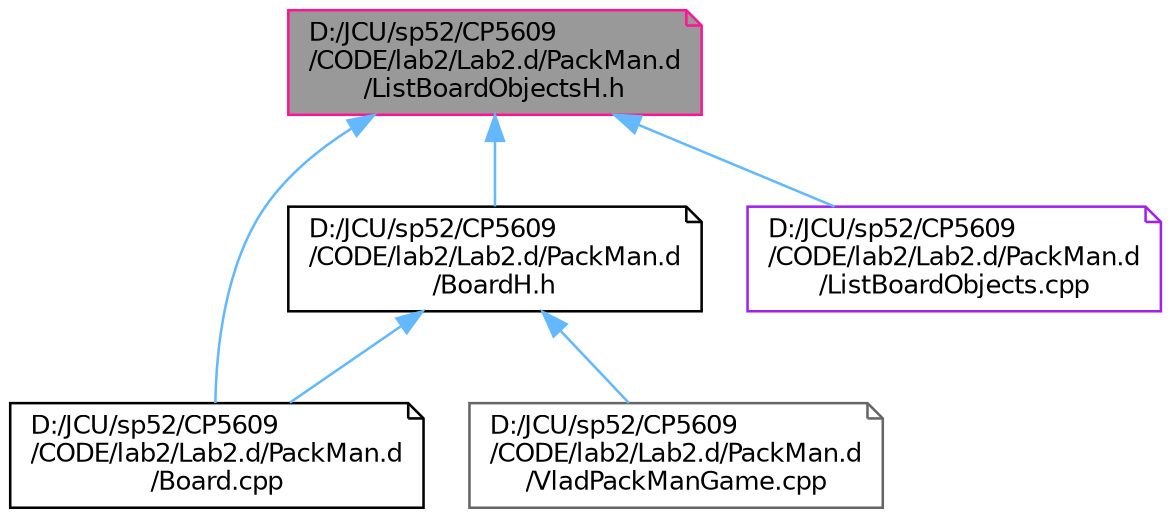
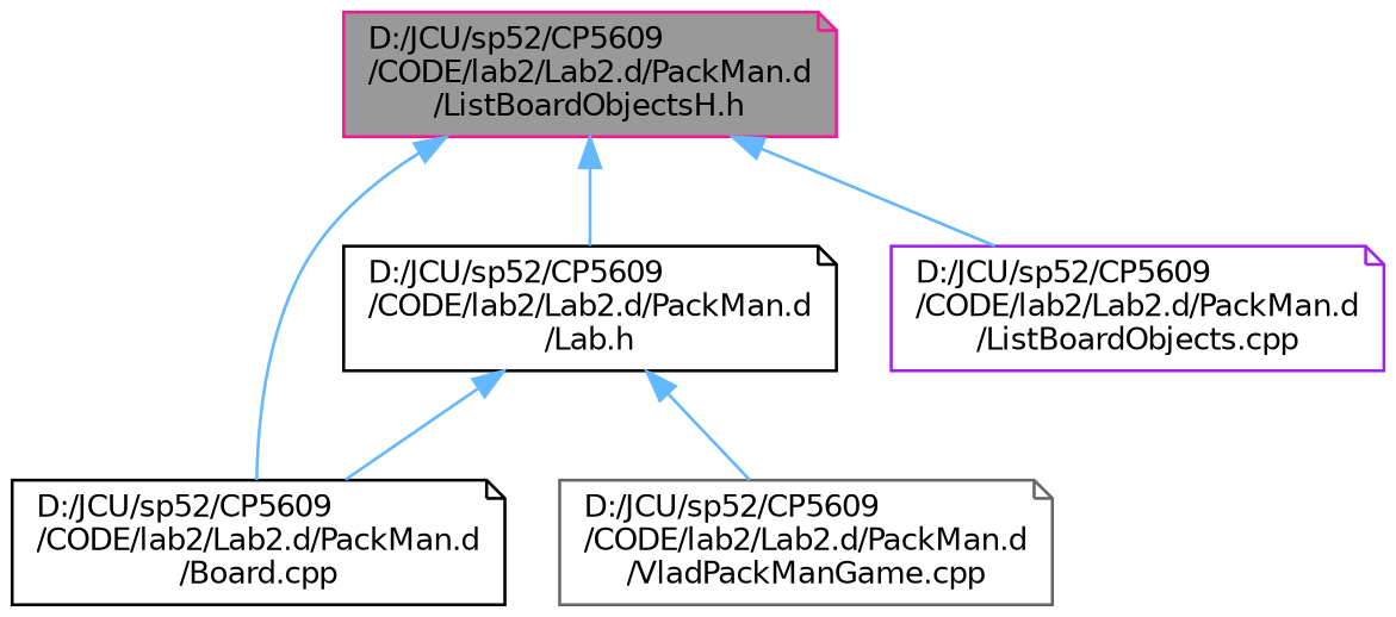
  digraph {
    node [color=black fillcolor=white fontname=Helvetica fontsize=10 shape=note style=filled]
    edge [color=steelblue1 dir=back fontname=Helvetica fontsize=10 labelfontname=Helvetica labelfontsize=10 style=solid]
    n1 [color=deeppink fillcolor=grey60 fontcolor=black height=0.2 label="D:/JCU/sp52/CP5609\l/CODE/lab2/Lab2.d/PackMan.d\l/ListBoardObjectsH.h" width=0.4]
    n2 [height=0.2 label="D:/JCU/sp52/CP5609\l/CODE/lab2/Lab2.d/PackMan.d\l/Board.cpp" width=0.4]
-   n3 [height=0.2 label="D:/JCU/sp52/CP5609\l/CODE/lab2/Lab2.d/PackMan.d\l/BoardH.h" width=0.4]
+   n3 [height=0.2 label="D:/JCU/sp52/CP5609\l/CODE/lab2/Lab2.d/PackMan.d\l/Lab.h" width=0.4]
    n4 [color=purple height=0.2 label="D:/JCU/sp52/CP5609\l/CODE/lab2/Lab2.d/PackMan.d\l/ListBoardObjects.cpp" width=0.4]
    n5 [color=gray40 height=0.2 label="D:/JCU/sp52/CP5609\l/CODE/lab2/Lab2.d/PackMan.d\l/VladPackManGame.cpp" width=0.4]
    n1 -> n2
    n1 -> n3
    n1 -> n4
    n3 -> n2
    n3 -> n5
  }
